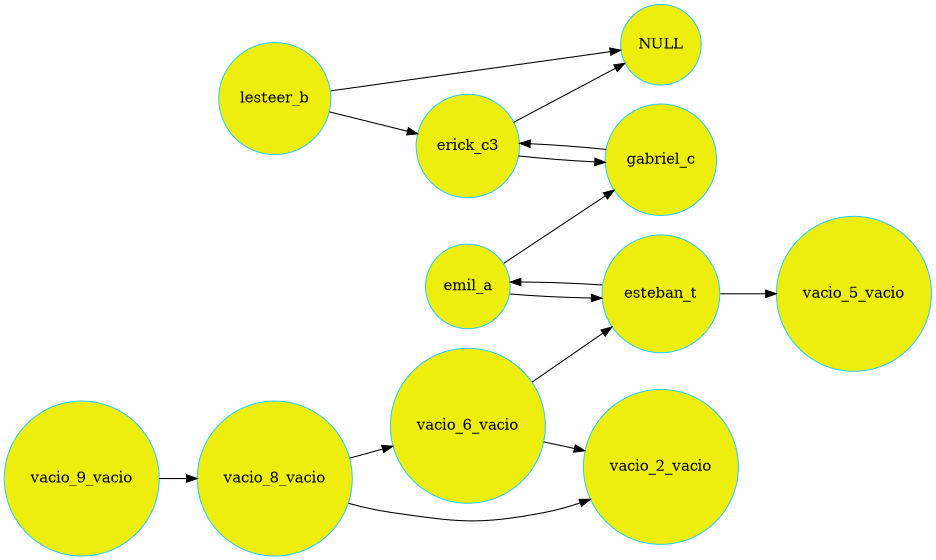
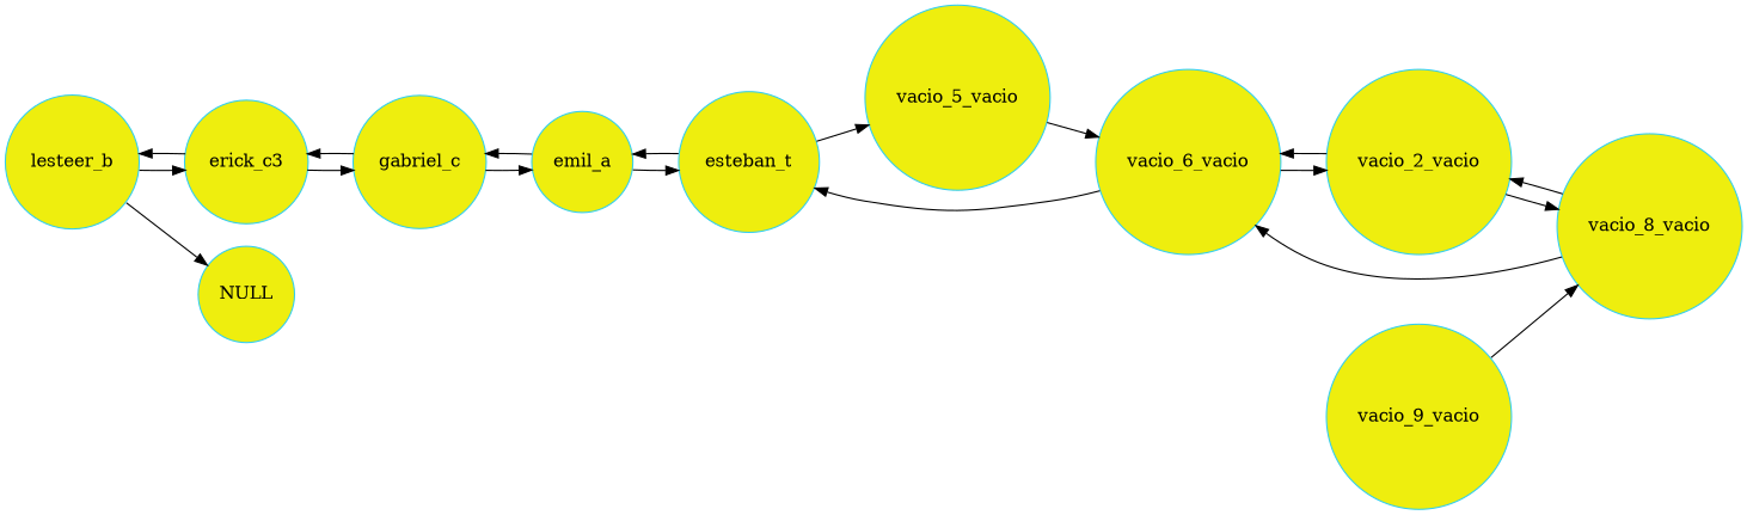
  digraph {
    rankdir=LR
    node [color="#31CEF0" fillcolor="#EEEEE" shape=circle style=filled]
    lesteer_b
    erick_c3
    NULL
    gabriel_c
    emil_a
    esteban_t
    vacio_5_vacio
    vacio_6_vacio
    n9 [label=vacio_2_vacio]
    vacio_8_vacio
    vacio_9_vacio
    lesteer_b -> erick_c3
    lesteer_b -> NULL
-   erick_c3 -> NULL
+   erick_c3 -> lesteer_b
    erick_c3 -> gabriel_c
    gabriel_c -> erick_c3
+   gabriel_c -> emil_a
    emil_a -> gabriel_c
    emil_a -> esteban_t
    esteban_t -> emil_a
    esteban_t -> vacio_5_vacio
+   vacio_5_vacio -> vacio_6_vacio
    vacio_6_vacio -> esteban_t
    vacio_6_vacio -> n9
+   n9 -> vacio_6_vacio
+   n9 -> vacio_8_vacio
    vacio_8_vacio -> vacio_6_vacio
    vacio_8_vacio -> n9
    vacio_9_vacio -> vacio_8_vacio
  }
